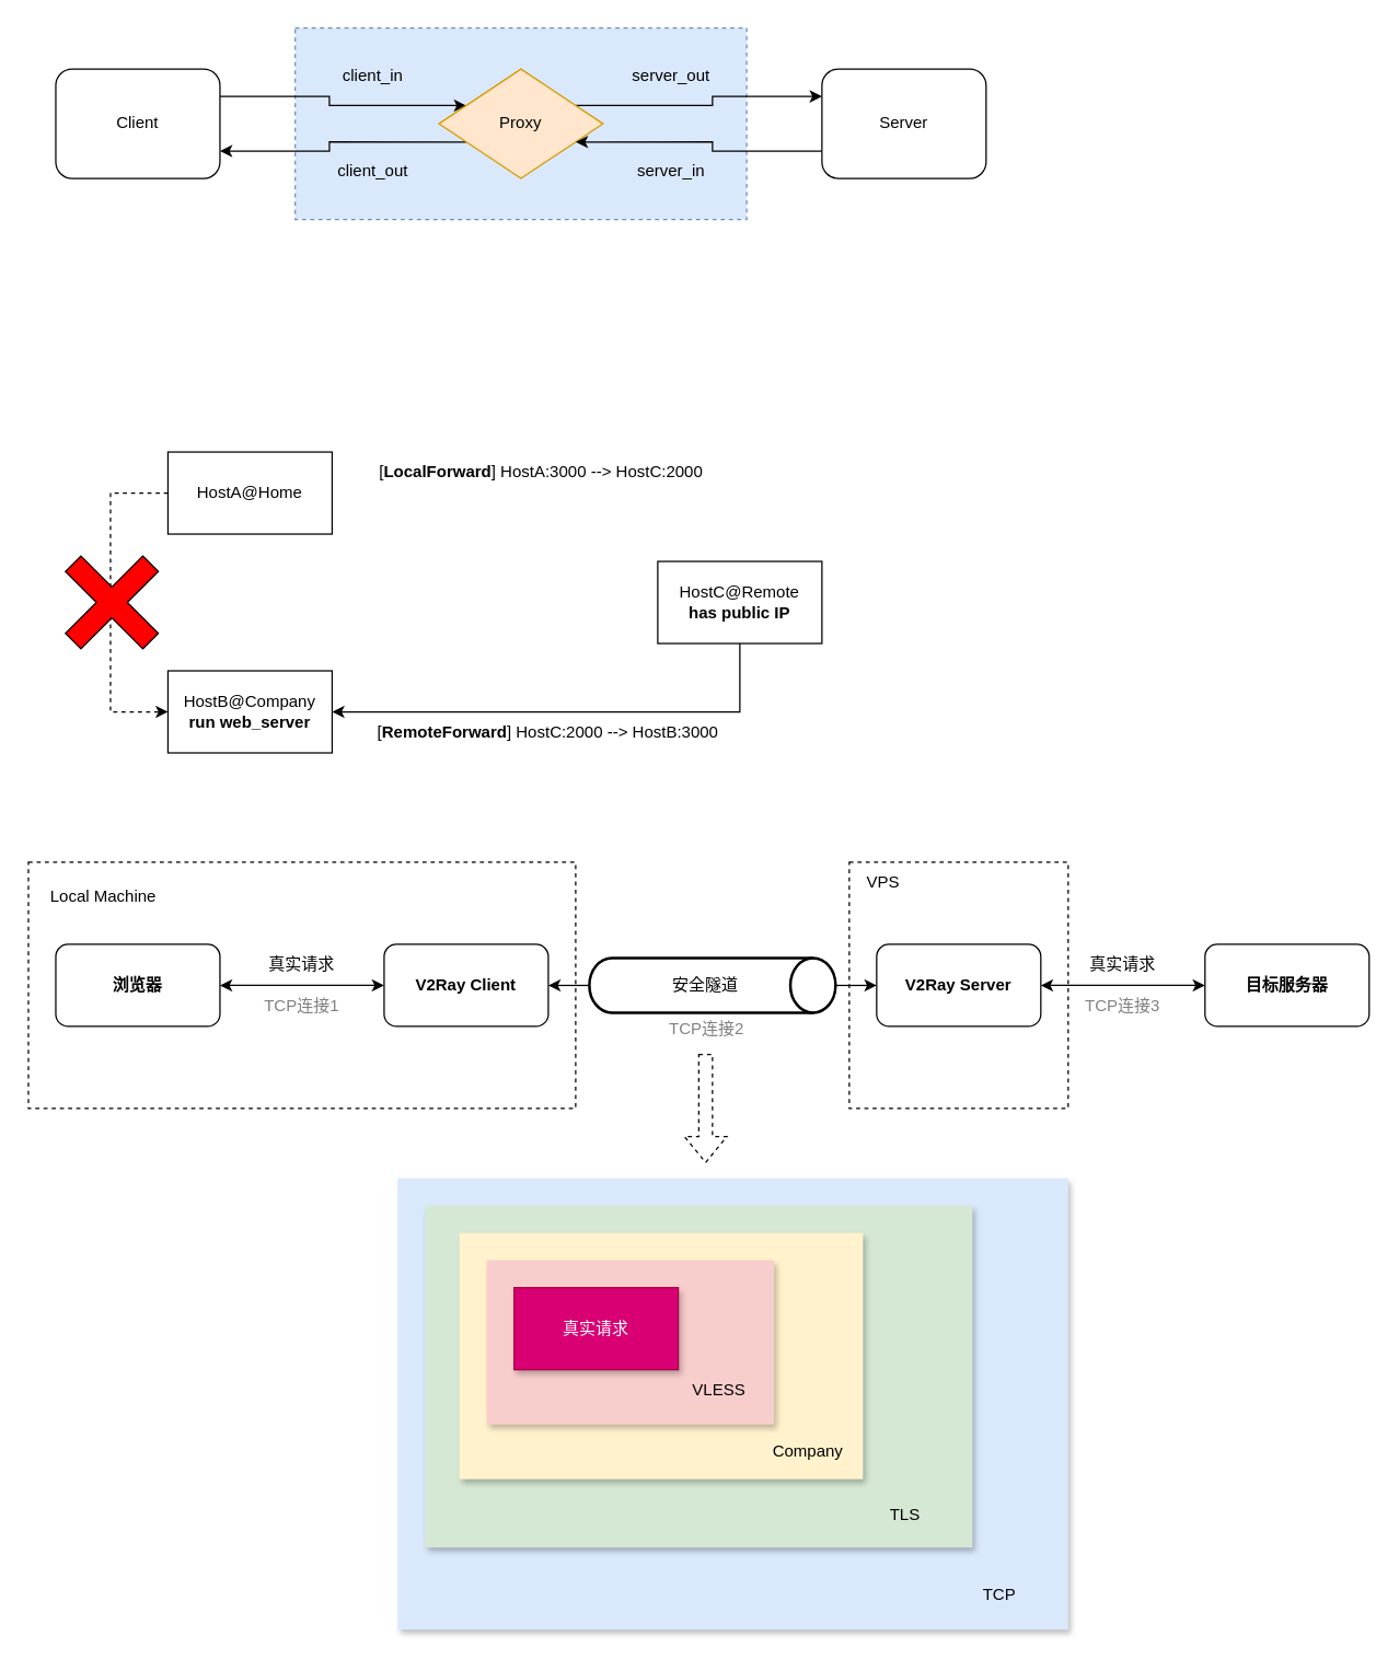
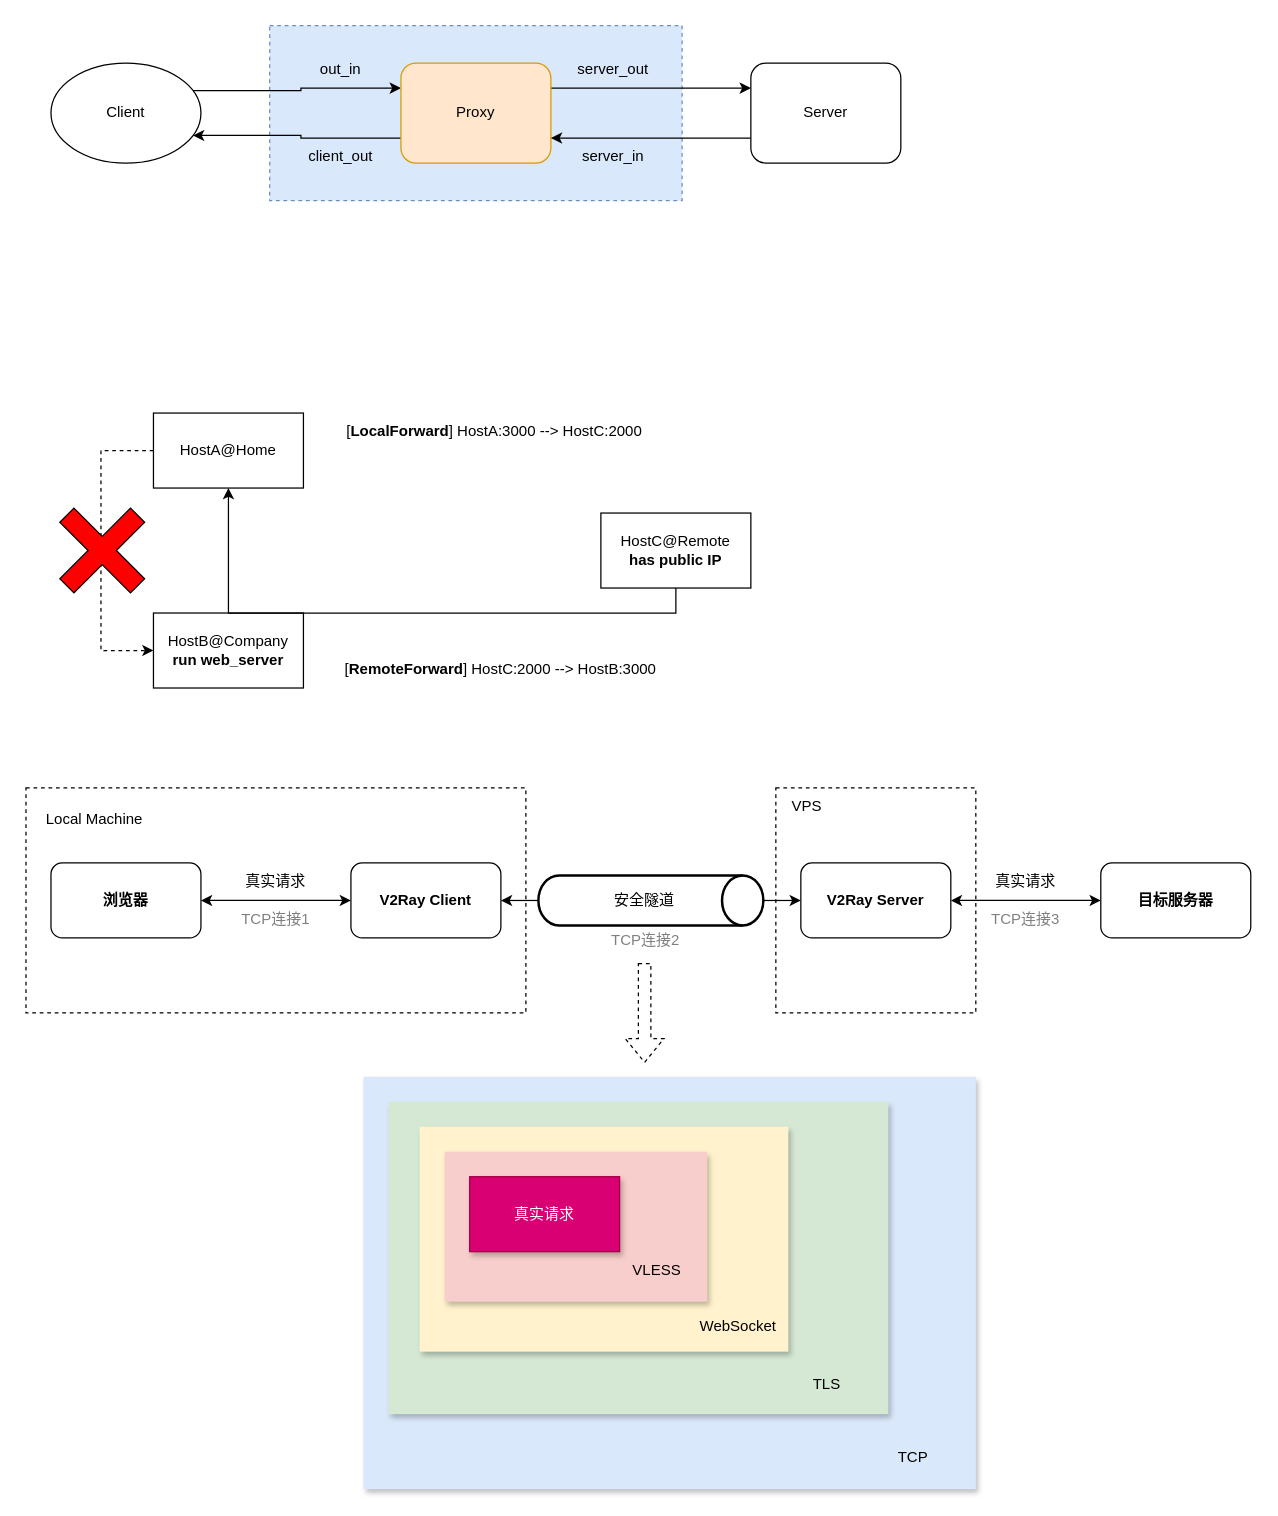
  <mxCell id="0" />
  <mxCell id="1" parent="0" />
  <mxCell id="2" value="" style="rounded=0;whiteSpace=wrap;html=1;fillColor=default;dashed=1;" parent="1" vertex="1"><mxGeometry x="620" y="630" width="160" height="180" as="geometry" /></mxCell>
  <mxCell id="3" value="" style="rounded=0;whiteSpace=wrap;html=1;fillColor=default;dashed=1;" parent="1" vertex="1"><mxGeometry x="20" y="630" width="400" height="180" as="geometry" /></mxCell>
  <mxCell id="4" value="" style="rounded=0;whiteSpace=wrap;html=1;fillColor=#dae8fc;strokeColor=none;shadow=1;" parent="1" vertex="1"><mxGeometry x="290" y="861" width="490" height="330" as="geometry" /></mxCell>
  <mxCell id="5" value="" style="rounded=0;whiteSpace=wrap;html=1;fillColor=#d5e8d4;strokeColor=none;shadow=1;" parent="1" vertex="1"><mxGeometry x="310" y="881" width="400" height="250" as="geometry" /></mxCell>
  <mxCell id="6" value="" style="rounded=0;whiteSpace=wrap;html=1;fillColor=#fff2cc;strokeColor=none;shadow=1;" parent="1" vertex="1"><mxGeometry x="335" y="901" width="295" height="180" as="geometry" /></mxCell>
  <mxCell id="7" value="" style="rounded=0;whiteSpace=wrap;html=1;fillColor=#f8cecc;strokeColor=none;shadow=1;" parent="1" vertex="1"><mxGeometry x="355" y="921" width="210" height="120" as="geometry" /></mxCell>
  <mxCell id="8" value="" style="rounded=0;whiteSpace=wrap;html=1;fillColor=#dae8fc;dashed=1;strokeColor=#6c8ebf;" parent="1" vertex="1"><mxGeometry x="215" y="20" width="330" height="140" as="geometry" /></mxCell>
  <mxCell id="9" style="edgeStyle=orthogonalEdgeStyle;rounded=0;orthogonalLoop=1;jettySize=auto;html=1;exitX=1;exitY=0.25;exitDx=0;exitDy=0;entryX=0;entryY=0.25;entryDx=0;entryDy=0;" parent="1" source="10" target="13" edge="1"><mxGeometry relative="1" as="geometry" /></mxCell>
- <mxCell id="10" value="Client" style="rounded=1;whiteSpace=wrap;html=1;" parent="1" vertex="1"><mxGeometry x="40" y="50" width="120" height="80" as="geometry" /></mxCell>
+ <mxCell id="10" value="Client" style="ellipse;whiteSpace=wrap;html=1;" parent="1" vertex="1"><mxGeometry x="40" y="50" width="120" height="80" as="geometry" /></mxCell>
  <mxCell id="11" style="edgeStyle=orthogonalEdgeStyle;rounded=0;orthogonalLoop=1;jettySize=auto;html=1;exitX=0;exitY=0.75;exitDx=0;exitDy=0;entryX=1;entryY=0.75;entryDx=0;entryDy=0;" parent="1" source="13" target="10" edge="1"><mxGeometry relative="1" as="geometry" /></mxCell>
  <mxCell id="12" style="edgeStyle=orthogonalEdgeStyle;rounded=0;orthogonalLoop=1;jettySize=auto;html=1;exitX=1;exitY=0.25;exitDx=0;exitDy=0;entryX=0;entryY=0.25;entryDx=0;entryDy=0;" parent="1" source="13" target="15" edge="1"><mxGeometry relative="1" as="geometry" /></mxCell>
- <mxCell id="13" value="Proxy" style="rhombus;whiteSpace=wrap;html=1;fillColor=#ffe6cc;strokeColor=#d79b00;" parent="1" vertex="1"><mxGeometry x="320" y="50" width="120" height="80" as="geometry" /></mxCell>
+ <mxCell id="13" value="Proxy" style="rounded=1;whiteSpace=wrap;html=1;fillColor=#ffe6cc;strokeColor=#d79b00;" parent="1" vertex="1"><mxGeometry x="320" y="50" width="120" height="80" as="geometry" /></mxCell>
  <mxCell id="14" style="edgeStyle=orthogonalEdgeStyle;rounded=0;orthogonalLoop=1;jettySize=auto;html=1;exitX=0;exitY=0.75;exitDx=0;exitDy=0;entryX=1;entryY=0.75;entryDx=0;entryDy=0;" parent="1" source="15" target="13" edge="1"><mxGeometry relative="1" as="geometry" /></mxCell>
  <mxCell id="15" value="Server" style="rounded=1;whiteSpace=wrap;html=1;" parent="1" vertex="1"><mxGeometry x="600" y="50" width="120" height="80" as="geometry" /></mxCell>
- <mxCell id="16" value="client_in" style="text;html=1;strokeColor=none;fillColor=none;align=center;verticalAlign=middle;whiteSpace=wrap;rounded=0;" parent="1" vertex="1"><mxGeometry x="242" y="40" width="60" height="30" as="geometry" /></mxCell>
+ <mxCell id="16" value="out_in" style="text;html=1;strokeColor=none;fillColor=none;align=center;verticalAlign=middle;whiteSpace=wrap;rounded=0;" parent="1" vertex="1"><mxGeometry x="242" y="40" width="60" height="30" as="geometry" /></mxCell>
  <mxCell id="17" value="client_out" style="text;html=1;strokeColor=none;fillColor=none;align=center;verticalAlign=middle;whiteSpace=wrap;rounded=0;" parent="1" vertex="1"><mxGeometry x="242" y="110" width="60" height="30" as="geometry" /></mxCell>
  <mxCell id="18" value="server_out" style="text;html=1;strokeColor=none;fillColor=none;align=center;verticalAlign=middle;whiteSpace=wrap;rounded=0;" parent="1" vertex="1"><mxGeometry x="460" y="40" width="60" height="30" as="geometry" /></mxCell>
  <mxCell id="19" value="server_in" style="text;html=1;strokeColor=none;fillColor=none;align=center;verticalAlign=middle;whiteSpace=wrap;rounded=0;" parent="1" vertex="1"><mxGeometry x="460" y="110" width="60" height="30" as="geometry" /></mxCell>
  <mxCell id="20" style="edgeStyle=orthogonalEdgeStyle;rounded=0;orthogonalLoop=1;jettySize=auto;html=1;exitX=0;exitY=0.5;exitDx=0;exitDy=0;entryX=0;entryY=0.5;entryDx=0;entryDy=0;dashed=1;" parent="1" source="21" target="22" edge="1"><mxGeometry relative="1" as="geometry"><Array as="points"><mxPoint x="80" y="360" /><mxPoint x="80" y="520" /></Array></mxGeometry></mxCell>
  <mxCell id="21" value="HostA@Home" style="rounded=0;whiteSpace=wrap;html=1;" parent="1" vertex="1"><mxGeometry x="122" y="330" width="120" height="60" as="geometry" /></mxCell>
  <mxCell id="22" value="HostB@Company&lt;br&gt;&lt;b&gt;run web_server&lt;/b&gt;" style="rounded=0;whiteSpace=wrap;html=1;" parent="1" vertex="1"><mxGeometry x="122" y="490" width="120" height="60" as="geometry" /></mxCell>
- <mxCell id="23" style="edgeStyle=orthogonalEdgeStyle;rounded=0;orthogonalLoop=1;jettySize=auto;html=1;exitX=0.5;exitY=1;exitDx=0;exitDy=0;entryX=1;entryY=0.5;entryDx=0;entryDy=0;" parent="1" source="24" target="22" edge="1"><mxGeometry relative="1" as="geometry" /></mxCell>
+ <mxCell id="23" style="edgeStyle=orthogonalEdgeStyle;rounded=0;orthogonalLoop=1;jettySize=auto;html=1;exitX=0.5;exitY=1;exitDx=0;exitDy=0;" parent="1" source="24" target="21" edge="1"><mxGeometry relative="1" as="geometry" /></mxCell>
  <mxCell id="24" value="HostC@Remote&lt;br&gt;&lt;b&gt;has public IP&lt;/b&gt;" style="rounded=0;whiteSpace=wrap;html=1;" parent="1" vertex="1"><mxGeometry x="480" y="410" width="120" height="60" as="geometry" /></mxCell>
  <mxCell id="25" value="[&lt;b&gt;LocalForward&lt;/b&gt;] HostA:3000 --&amp;gt; HostC:2000" style="text;html=1;strokeColor=none;fillColor=none;align=center;verticalAlign=middle;whiteSpace=wrap;rounded=0;" parent="1" vertex="1"><mxGeometry x="270" y="330" width="250" height="30" as="geometry" /></mxCell>
  <mxCell id="26" value="[&lt;b&gt;RemoteForward&lt;/b&gt;] HostC:2000 --&amp;gt; HostB:3000" style="text;html=1;strokeColor=none;fillColor=none;align=center;verticalAlign=middle;whiteSpace=wrap;rounded=0;" parent="1" vertex="1"><mxGeometry x="260" y="520" width="280" height="30" as="geometry" /></mxCell>
  <mxCell id="27" value="" style="shape=cross;whiteSpace=wrap;html=1;rotation=45;fillColor=#FF0000;" parent="1" vertex="1"><mxGeometry x="41" y="400" width="80" height="80" as="geometry" /></mxCell>
  <mxCell id="28" value="真实请求" style="rounded=0;whiteSpace=wrap;html=1;fillColor=#d80073;strokeColor=#A50040;shadow=1;glass=0;fontColor=#ffffff;" parent="1" vertex="1"><mxGeometry x="375" y="941" width="120" height="60" as="geometry" /></mxCell>
  <mxCell id="29" value="VLESS" style="text;html=1;strokeColor=none;fillColor=none;align=center;verticalAlign=middle;whiteSpace=wrap;rounded=0;" parent="1" vertex="1"><mxGeometry x="495" y="1001" width="60" height="30" as="geometry" /></mxCell>
- <mxCell id="30" value="Company" style="text;html=1;strokeColor=none;fillColor=none;align=center;verticalAlign=middle;whiteSpace=wrap;rounded=0;" parent="1" vertex="1"><mxGeometry x="560" y="1046" width="60" height="30" as="geometry" /></mxCell>
+ <mxCell id="30" value="WebSocket" style="text;html=1;strokeColor=none;fillColor=none;align=center;verticalAlign=middle;whiteSpace=wrap;rounded=0;" parent="1" vertex="1"><mxGeometry x="560" y="1046" width="60" height="30" as="geometry" /></mxCell>
  <mxCell id="31" value="TLS" style="text;html=1;strokeColor=none;fillColor=none;align=center;verticalAlign=middle;whiteSpace=wrap;rounded=0;" parent="1" vertex="1"><mxGeometry x="631" y="1092" width="60" height="30" as="geometry" /></mxCell>
  <mxCell id="32" value="TCP" style="text;html=1;strokeColor=none;fillColor=none;align=center;verticalAlign=middle;whiteSpace=wrap;rounded=0;" parent="1" vertex="1"><mxGeometry x="700" y="1151" width="60" height="30" as="geometry" /></mxCell>
  <mxCell id="33" style="edgeStyle=orthogonalEdgeStyle;rounded=0;orthogonalLoop=1;jettySize=auto;html=1;exitX=1;exitY=0.5;exitDx=0;exitDy=0;entryX=0;entryY=0.5;entryDx=0;entryDy=0;startArrow=classic;startFill=1;" parent="1" source="34" target="36" edge="1"><mxGeometry relative="1" as="geometry" /></mxCell>
  <mxCell id="34" value="浏览器" style="rounded=1;whiteSpace=wrap;html=1;fontStyle=1" parent="1" vertex="1"><mxGeometry x="40" y="690" width="120" height="60" as="geometry" /></mxCell>
  <mxCell id="35" style="edgeStyle=orthogonalEdgeStyle;rounded=0;orthogonalLoop=1;jettySize=auto;html=1;exitX=1;exitY=0.5;exitDx=0;exitDy=0;endArrow=none;endFill=0;entryX=0;entryY=0.5;entryDx=0;entryDy=0;entryPerimeter=0;startArrow=classic;startFill=1;" parent="1" source="36" target="41" edge="1"><mxGeometry relative="1" as="geometry"><mxPoint x="420" y="720" as="targetPoint" /></mxGeometry></mxCell>
  <mxCell id="36" value="V2Ray Client" style="rounded=1;whiteSpace=wrap;html=1;fontStyle=1" parent="1" vertex="1"><mxGeometry x="280" y="690" width="120" height="60" as="geometry" /></mxCell>
  <mxCell id="37" style="edgeStyle=orthogonalEdgeStyle;rounded=0;orthogonalLoop=1;jettySize=auto;html=1;exitX=1;exitY=0.5;exitDx=0;exitDy=0;startArrow=classic;startFill=1;" parent="1" source="38" target="39" edge="1"><mxGeometry relative="1" as="geometry" /></mxCell>
  <mxCell id="38" value="V2Ray Server" style="rounded=1;whiteSpace=wrap;html=1;fontStyle=1" parent="1" vertex="1"><mxGeometry x="640" y="690" width="120" height="60" as="geometry" /></mxCell>
  <mxCell id="39" value="目标服务器" style="rounded=1;whiteSpace=wrap;html=1;fontStyle=1" parent="1" vertex="1"><mxGeometry x="880" y="690" width="120" height="60" as="geometry" /></mxCell>
  <mxCell id="40" style="edgeStyle=orthogonalEdgeStyle;rounded=0;orthogonalLoop=1;jettySize=auto;html=1;exitX=1;exitY=0.5;exitDx=0;exitDy=0;exitPerimeter=0;entryX=0;entryY=0.5;entryDx=0;entryDy=0;" parent="1" source="41" target="38" edge="1"><mxGeometry relative="1" as="geometry" /></mxCell>
  <mxCell id="41" value="" style="strokeWidth=2;html=1;shape=mxgraph.flowchart.direct_data;whiteSpace=wrap;" parent="1" vertex="1"><mxGeometry x="430" y="700" width="180" height="40" as="geometry" /></mxCell>
  <mxCell id="42" value="安全隧道" style="text;html=1;strokeColor=none;fillColor=none;align=center;verticalAlign=middle;whiteSpace=wrap;rounded=0;" parent="1" vertex="1"><mxGeometry x="485" y="705" width="60" height="30" as="geometry" /></mxCell>
  <mxCell id="43" value="真实请求" style="text;html=1;strokeColor=none;fillColor=none;align=center;verticalAlign=middle;whiteSpace=wrap;rounded=0;" parent="1" vertex="1"><mxGeometry x="190" y="690" width="60" height="30" as="geometry" /></mxCell>
  <mxCell id="44" value="真实请求" style="text;html=1;strokeColor=none;fillColor=none;align=center;verticalAlign=middle;whiteSpace=wrap;rounded=0;" parent="1" vertex="1"><mxGeometry x="790" y="690" width="60" height="30" as="geometry" /></mxCell>
  <mxCell id="45" value="" style="shape=flexArrow;endArrow=classic;html=1;rounded=0;dashed=1;" parent="1" edge="1"><mxGeometry width="50" height="50" relative="1" as="geometry"><mxPoint x="515" y="770" as="sourcePoint" /><mxPoint x="515" y="850" as="targetPoint" /></mxGeometry></mxCell>
  <mxCell id="46" value="Local Machine" style="text;html=1;strokeColor=none;fillColor=none;align=center;verticalAlign=middle;whiteSpace=wrap;rounded=0;" parent="1" vertex="1"><mxGeometry x="30" y="640" width="90" height="30" as="geometry" /></mxCell>
  <mxCell id="47" value="VPS" style="text;html=1;strokeColor=none;fillColor=none;align=center;verticalAlign=middle;whiteSpace=wrap;rounded=0;" parent="1" vertex="1"><mxGeometry x="620" y="630" width="50" height="30" as="geometry" /></mxCell>
  <mxCell id="48" value="&lt;font color=&quot;#808080&quot;&gt;TCP连接1&lt;/font&gt;" style="text;html=1;strokeColor=none;fillColor=none;align=center;verticalAlign=middle;whiteSpace=wrap;rounded=0;" vertex="1" parent="1"><mxGeometry x="190" y="720" width="60" height="30" as="geometry" /></mxCell>
  <mxCell id="49" value="&lt;font color=&quot;#808080&quot;&gt;TCP连接2&lt;/font&gt;" style="text;html=1;strokeColor=none;fillColor=none;align=center;verticalAlign=middle;whiteSpace=wrap;rounded=0;" vertex="1" parent="1"><mxGeometry x="486" y="737" width="60" height="30" as="geometry" /></mxCell>
  <mxCell id="50" value="&lt;font color=&quot;#808080&quot;&gt;TCP连接3&lt;/font&gt;" style="text;html=1;strokeColor=none;fillColor=none;align=center;verticalAlign=middle;whiteSpace=wrap;rounded=0;" vertex="1" parent="1"><mxGeometry x="790" y="720" width="60" height="30" as="geometry" /></mxCell>
